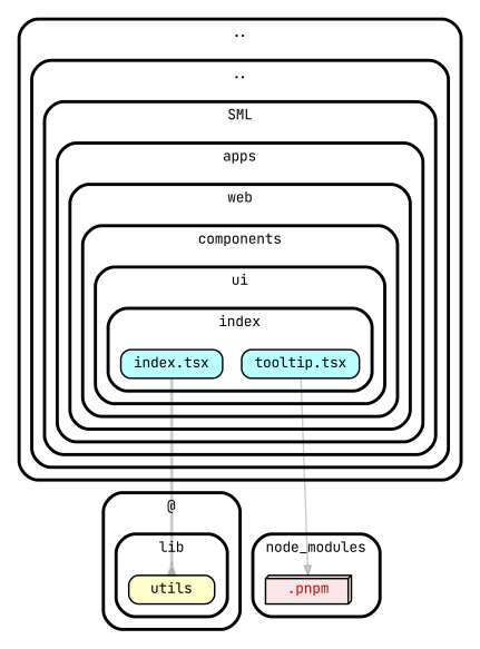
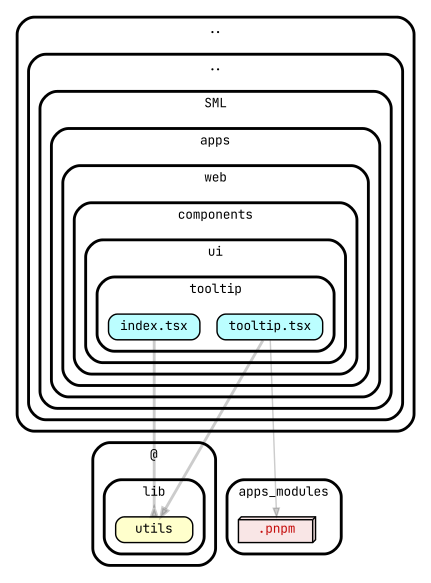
  strict digraph {
    compound=true
    fillcolor="#ffffff"
    fontname="JetBrains Mono"
    fontsize=9
    nodesep=0.16
    rankdir=TB
    ranksep=0.18
    splines=true
    style="rounded,bold,filled"
    node [color=black fillcolor="#bbfeff" fontcolor=black fontname="JetBrains Mono" fontsize=9 shape=box style="rounded, filled"]
    edge [arrowhead=normal arrowsize=0.6 color="#00000033" fontname="JetBrains Mono" fontsize=9 penwidth=2.0]
    n1 [height=0.2 label=<index.tsx>]
    n2 [height=0.2 label=<tooltip.tsx>]
    n3 [fillcolor="#ffffcc" height=0.2 label=<utils>]
    n4 [fillcolor="#c40b0a1a" fontcolor="#c40b0a" height=0.2 label=<.pnpm> shape=box3d]
    subgraph cluster_1 {
      label=".."
      subgraph cluster_2 {
        label=".."
        subgraph cluster_3 {
          label=SML
          subgraph cluster_4 {
            label=apps
            subgraph cluster_5 {
              label=web
              subgraph cluster_6 {
                label=components
                subgraph cluster_7 {
                  label=ui
                  subgraph cluster_8 {
-                   label=index
+                   label=tooltip
                    n1
                    n2
                  }
                }
              }
            }
          }
        }
      }
    }
    subgraph cluster_9 {
      label="@"
      subgraph cluster_10 {
        label=lib
        n3
      }
    }
    subgraph cluster_11 {
-     label=node_modules
+     label=apps_modules
      n4
    }
    n1 -> n3 [arrowhead=inv]
+   n2 -> n3
    n2 -> n4 [penwidth=1.0]
  }
